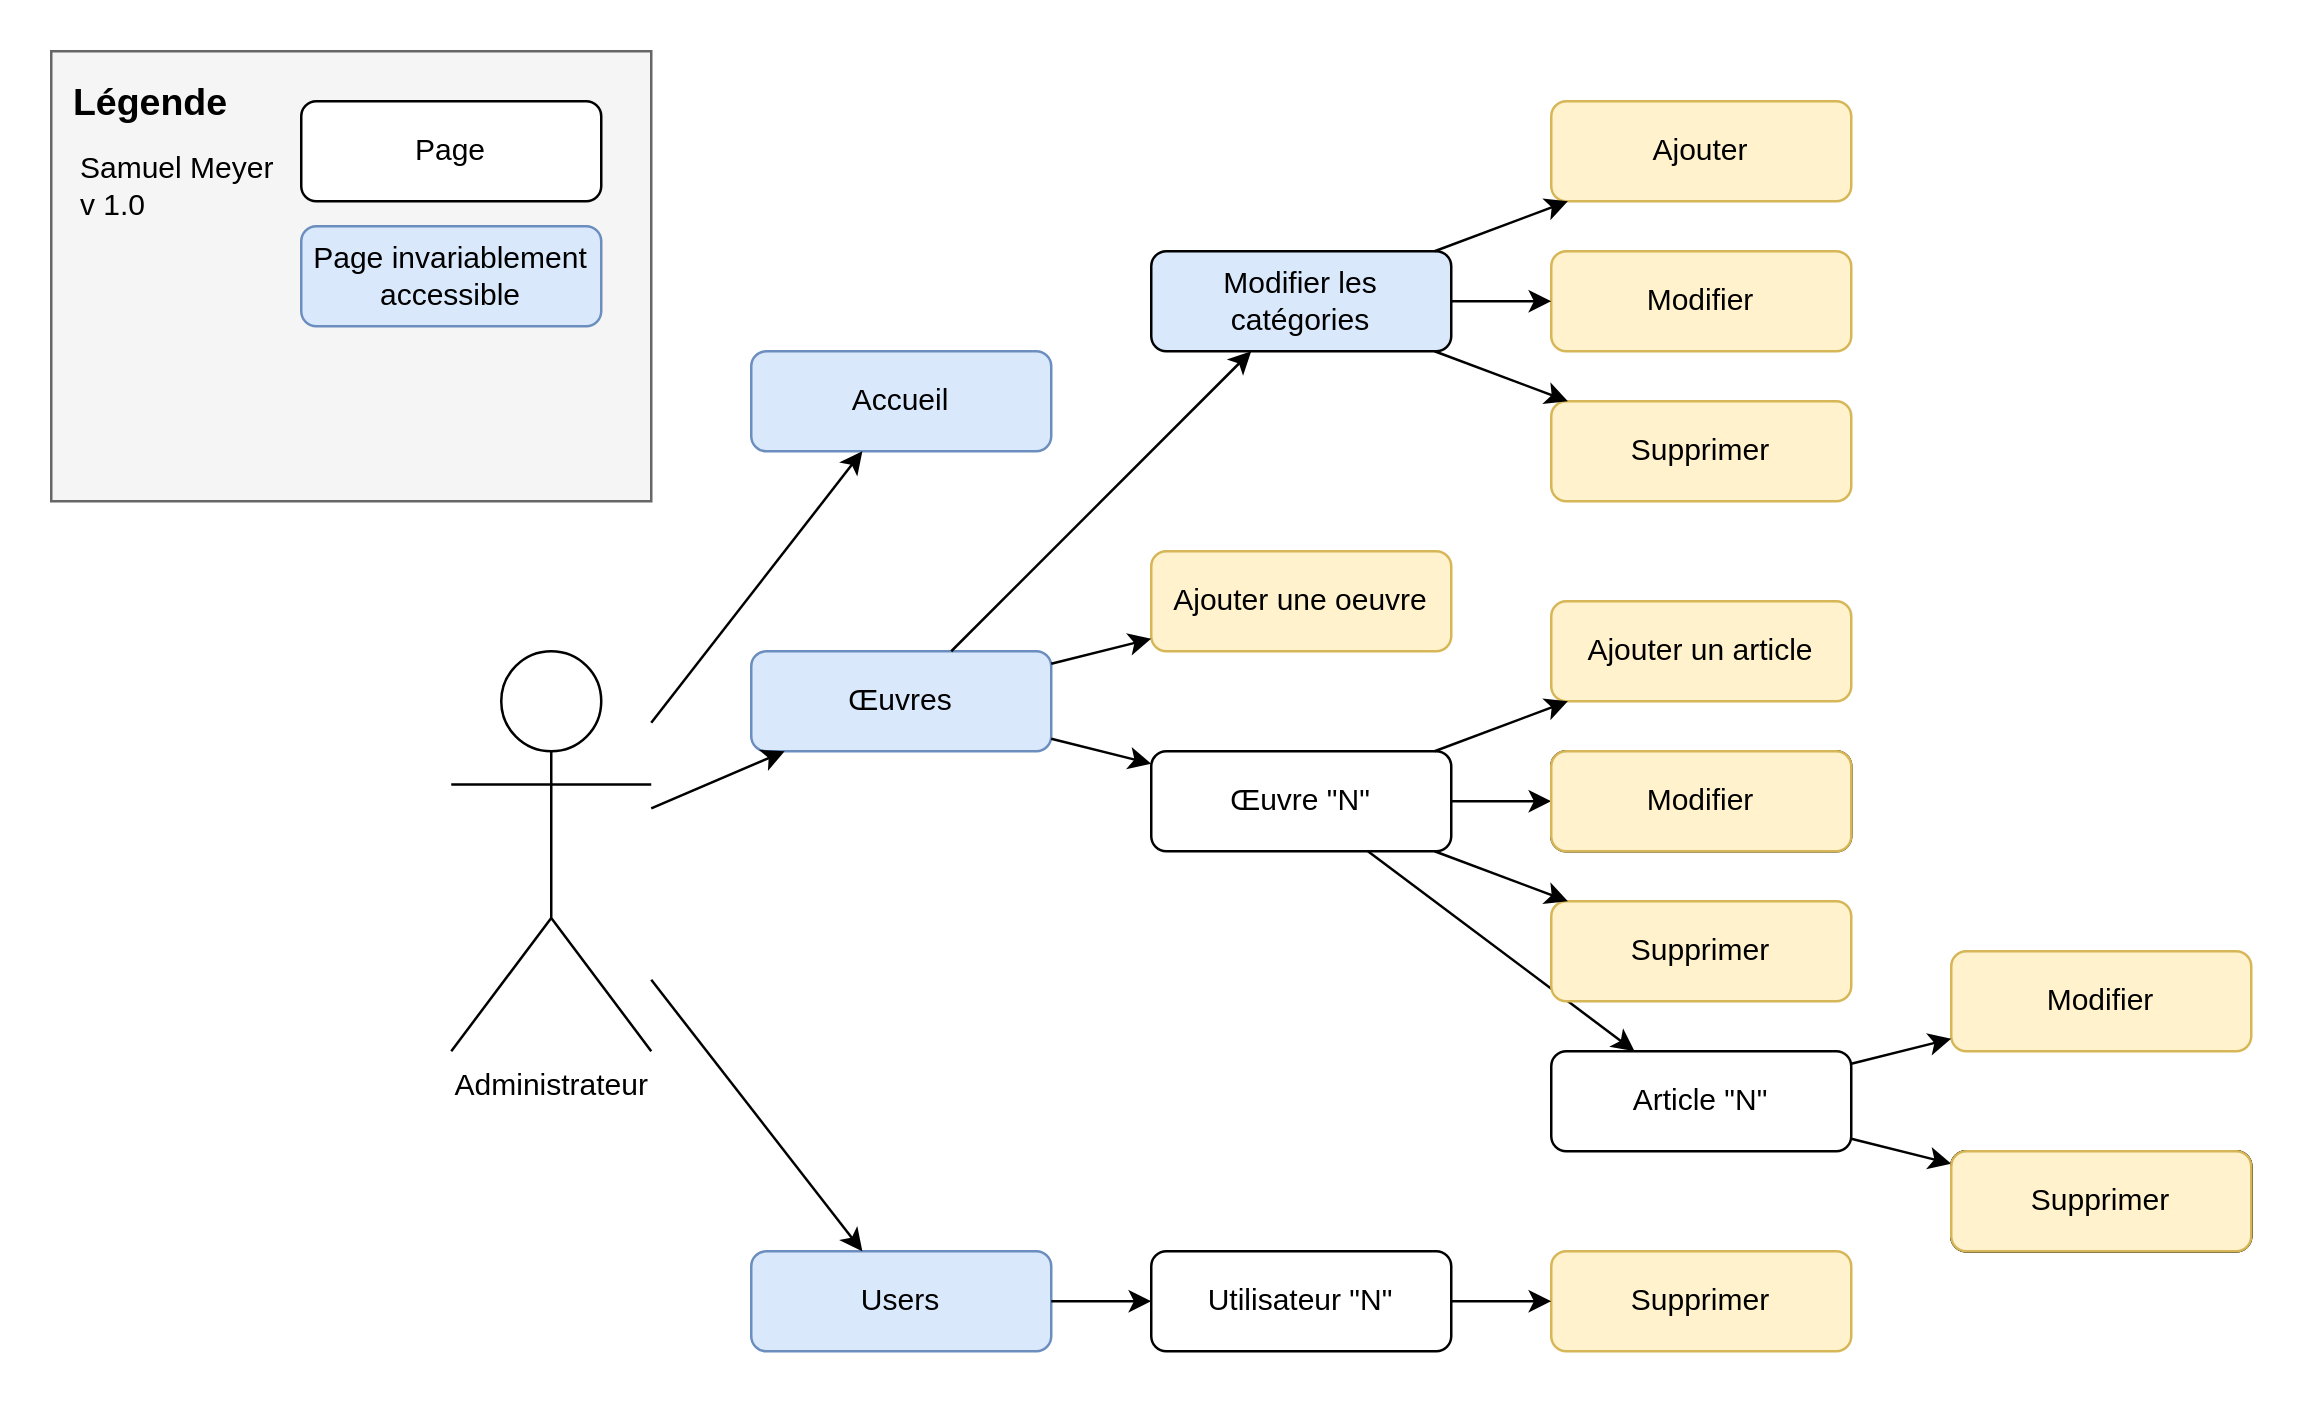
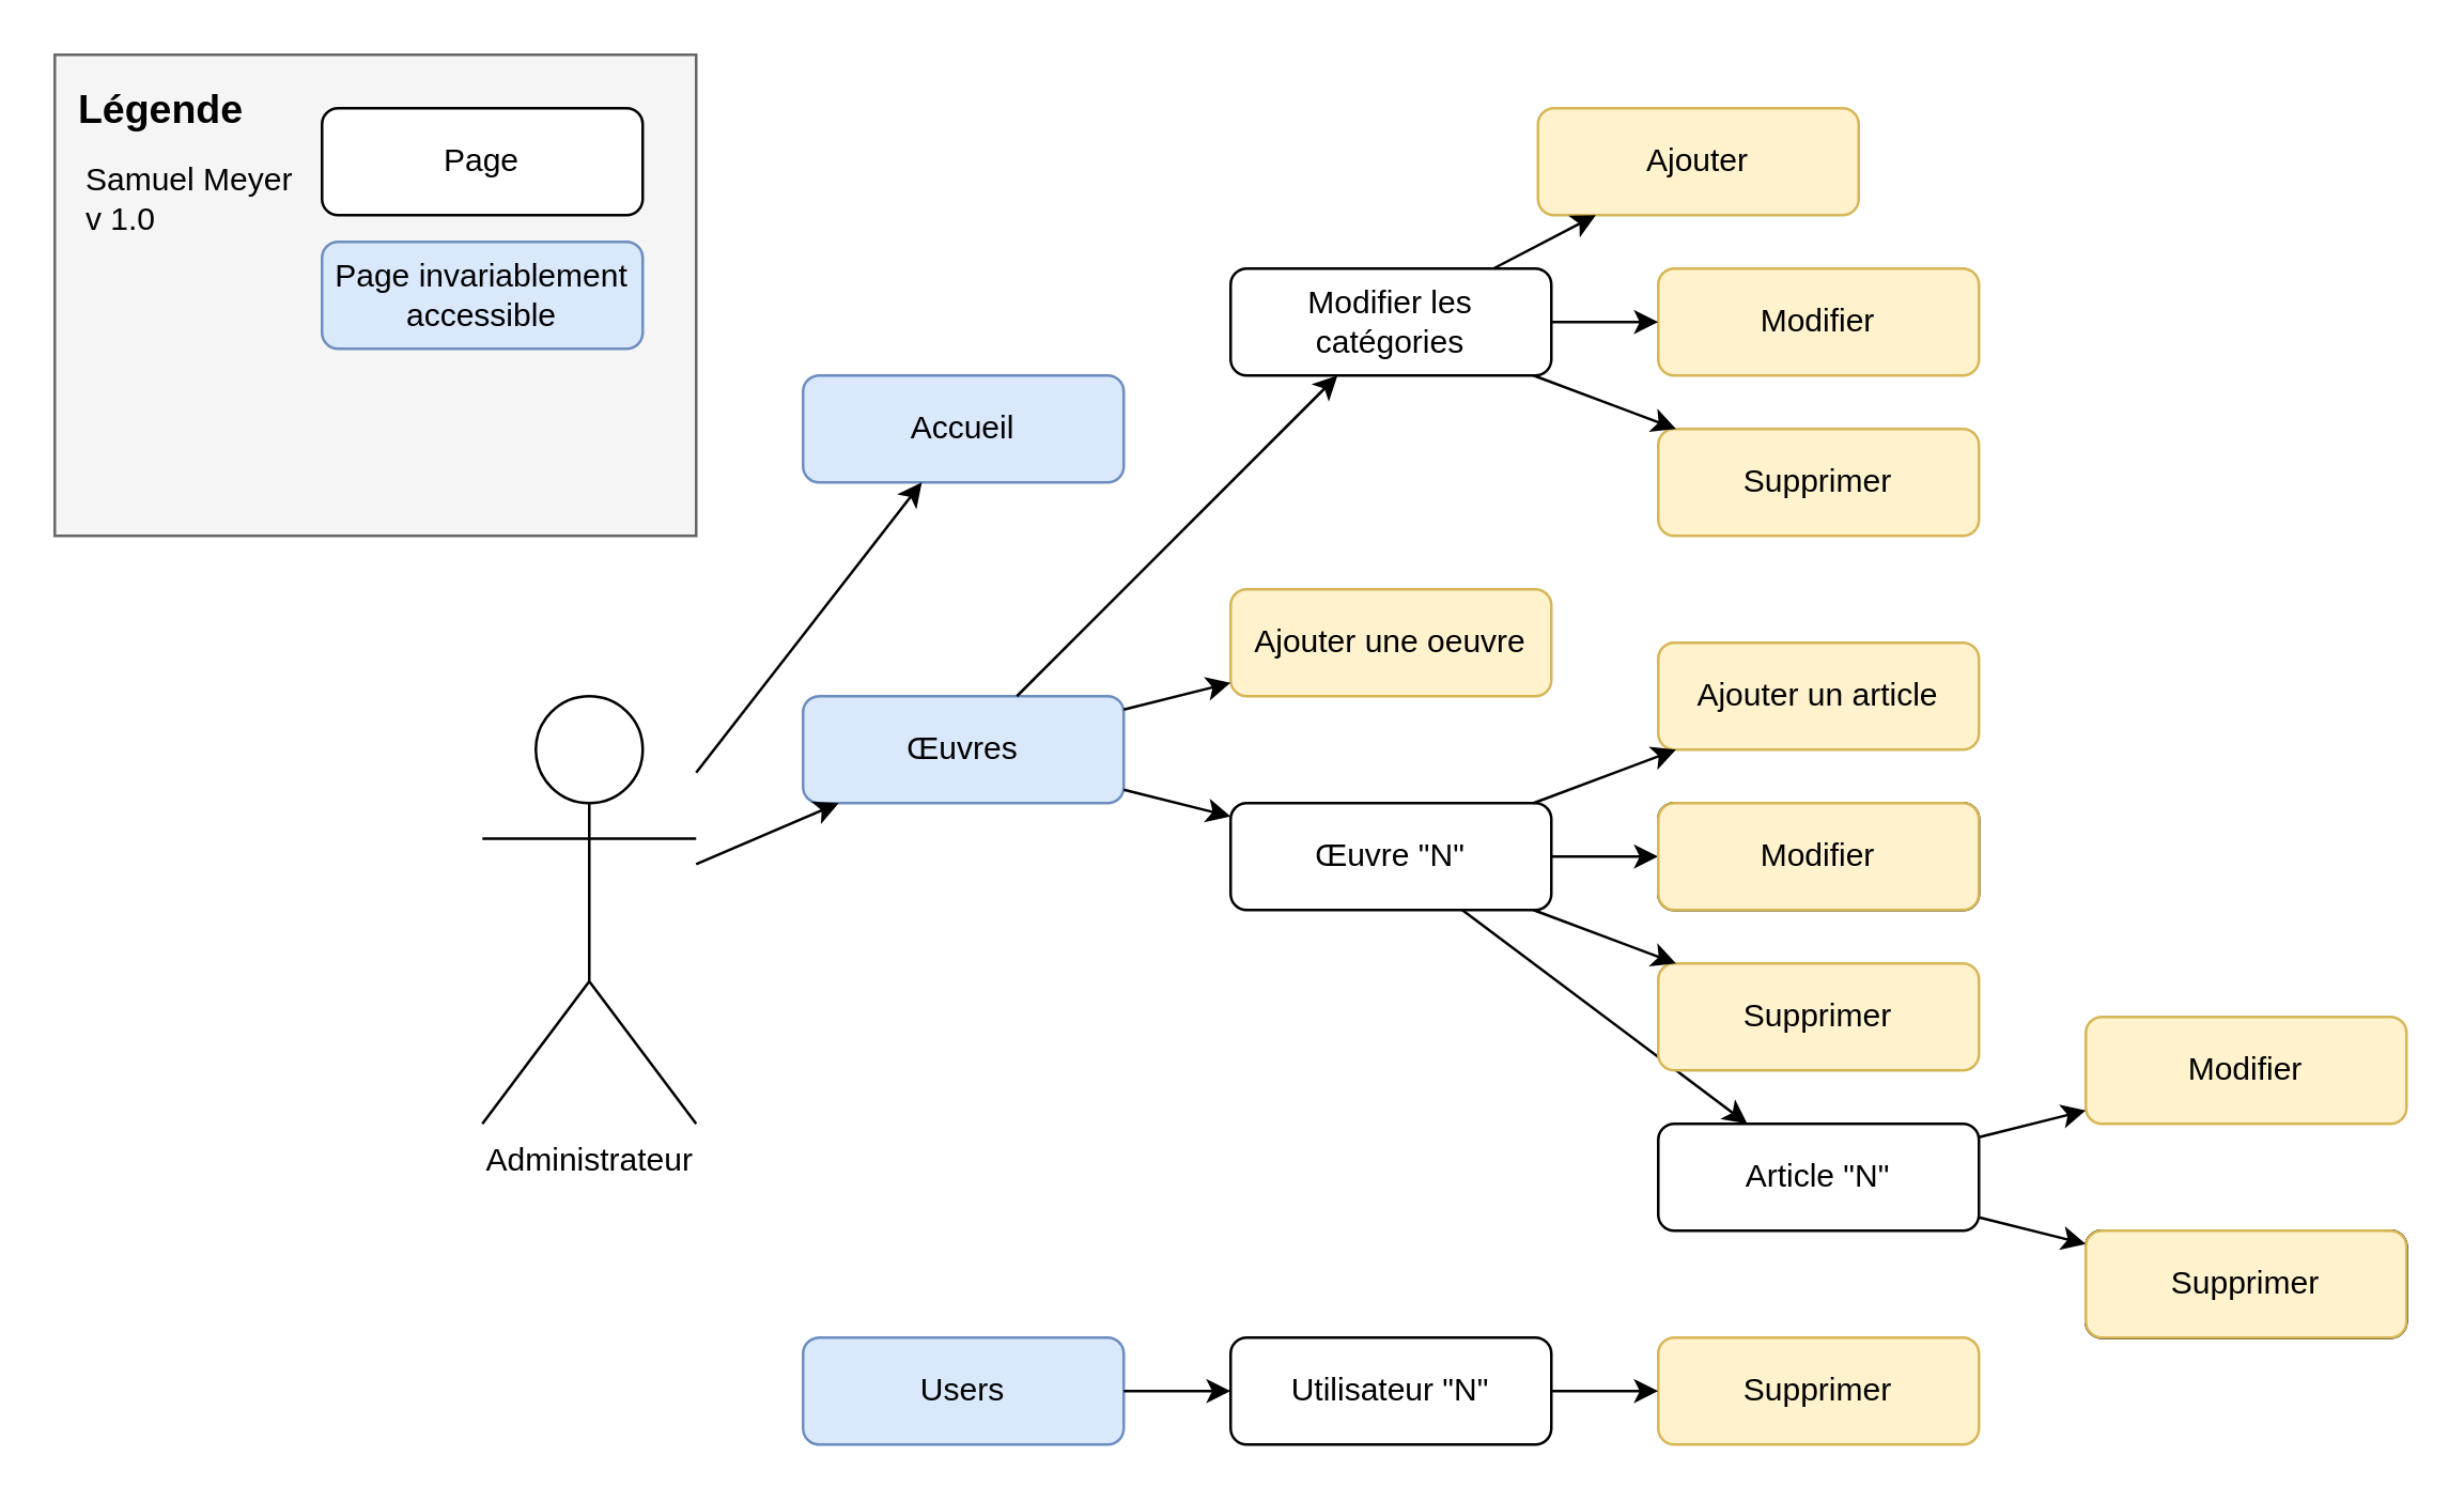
  <mxCell id="0" />
  <mxCell id="1" parent="0" />
  <mxCell id="2" value="Users" style="rounded=1;whiteSpace=wrap;html=1;fillColor=#dae8fc;strokeColor=#6c8ebf;" parent="1" vertex="1"><mxGeometry x="300" y="500" width="120" height="40" as="geometry" /></mxCell>
  <mxCell id="3" value="Utilisateur &quot;N&quot;" style="rounded=1;whiteSpace=wrap;html=1;" parent="1" vertex="1"><mxGeometry x="460" y="500" width="120" height="40" as="geometry" /></mxCell>
  <mxCell id="4" value="" style="endArrow=classic;html=1;" parent="1" source="2" target="3" edge="1"><mxGeometry width="50" height="50" relative="1" as="geometry"><mxPoint x="600" y="460" as="sourcePoint" /><mxPoint x="656" y="460" as="targetPoint" /></mxGeometry></mxCell>
  <mxCell id="5" value="Accueil" style="rounded=1;whiteSpace=wrap;html=1;fillColor=#dae8fc;strokeColor=#6c8ebf;" parent="1" vertex="1"><mxGeometry x="300" y="140" width="120" height="40" as="geometry" /></mxCell>
  <mxCell id="6" value="Œuvres" style="rounded=1;whiteSpace=wrap;html=1;fillColor=#dae8fc;strokeColor=#6c8ebf;" parent="1" vertex="1"><mxGeometry x="300" y="260" width="120" height="40" as="geometry" /></mxCell>
  <mxCell id="7" value="Article &quot;N&quot;" style="rounded=1;whiteSpace=wrap;html=1;" parent="1" vertex="1"><mxGeometry x="620" y="420" width="120" height="40" as="geometry" /></mxCell>
  <mxCell id="8" value="" style="endArrow=classic;html=1;" parent="1" source="16" target="7" edge="1"><mxGeometry width="50" height="50" relative="1" as="geometry"><mxPoint x="392" y="380" as="sourcePoint" /><mxPoint x="820" y="570" as="targetPoint" /></mxGeometry></mxCell>
  <mxCell id="9" value="" style="group;container=1;" parent="1" vertex="1" connectable="0"><mxGeometry x="40" y="20" width="220" height="400" as="geometry" /></mxCell>
  <mxCell id="10" value="" style="rounded=0;whiteSpace=wrap;html=1;fillColor=#f5f5f5;strokeColor=#666666;fontColor=#333333;" parent="9" vertex="1"><mxGeometry x="-20" width="240" height="180" as="geometry" /></mxCell>
  <mxCell id="11" value="Page invariablement accessible" style="rounded=1;whiteSpace=wrap;html=1;fillColor=#dae8fc;strokeColor=#6c8ebf;" parent="9" vertex="1"><mxGeometry x="80" y="70" width="120" height="40" as="geometry" /></mxCell>
  <mxCell id="12" value="Légende" style="text;html=1;strokeColor=none;fillColor=none;align=center;verticalAlign=middle;whiteSpace=wrap;rounded=0;fontStyle=1;fontSize=15;" parent="9" vertex="1"><mxGeometry x="-20" y="10" width="80" height="20" as="geometry" /></mxCell>
  <mxCell id="13" value="Page" style="rounded=1;whiteSpace=wrap;html=1;" parent="9" vertex="1"><mxGeometry x="80" y="20" width="120" height="40" as="geometry" /></mxCell>
  <mxCell id="14" value="Samuel Meyer&lt;br&gt;v 1.0" style="text;html=1;strokeColor=none;fillColor=none;align=left;verticalAlign=middle;whiteSpace=wrap;rounded=0;" parent="9" vertex="1"><mxGeometry x="-10" y="30" width="110" height="48" as="geometry" /></mxCell>
  <mxCell id="15" value="Administrateur" style="shape=umlActor;verticalLabelPosition=bottom;labelBackgroundColor=#ffffff;verticalAlign=top;html=1;outlineConnect=0;" parent="9" vertex="1"><mxGeometry x="140" y="240" width="80" height="160" as="geometry" /></mxCell>
  <mxCell id="16" value="&lt;span&gt;Œuvre &quot;N&quot;&lt;/span&gt;" style="rounded=1;whiteSpace=wrap;html=1;" parent="1" vertex="1"><mxGeometry x="460" y="300" width="120" height="40" as="geometry" /></mxCell>
  <mxCell id="17" value="" style="endArrow=classic;html=1;" parent="1" source="6" target="16" edge="1"><mxGeometry width="50" height="50" relative="1" as="geometry"><mxPoint x="410" y="410" as="sourcePoint" /><mxPoint x="490" y="450" as="targetPoint" /></mxGeometry></mxCell>
  <mxCell id="18" value="Modifier" style="rounded=1;whiteSpace=wrap;html=1;fillColor=#fff2cc;strokeColor=#d6b656;" parent="1" vertex="1"><mxGeometry x="780" y="380" width="120" height="40" as="geometry" /></mxCell>
  <mxCell id="19" value="" style="endArrow=classic;html=1;" parent="1" source="7" target="18" edge="1"><mxGeometry width="50" height="50" relative="1" as="geometry"><mxPoint x="670" y="450" as="sourcePoint" /><mxPoint x="700" y="370" as="targetPoint" /></mxGeometry></mxCell>
  <mxCell id="20" value="Modifier" style="rounded=1;whiteSpace=wrap;html=1;" parent="1" vertex="1"><mxGeometry x="620" y="300" width="120" height="40" as="geometry" /></mxCell>
  <mxCell id="21" value="" style="endArrow=classic;html=1;" parent="1" source="16" target="20" edge="1"><mxGeometry width="50" height="50" relative="1" as="geometry"><mxPoint x="600" y="535" as="sourcePoint" /><mxPoint x="658.261" y="549.565" as="targetPoint" /></mxGeometry></mxCell>
  <mxCell id="22" value="Ajouter un article" style="rounded=1;whiteSpace=wrap;html=1;fillColor=#fff2cc;strokeColor=#d6b656;" parent="1" vertex="1"><mxGeometry x="620" y="240" width="120" height="40" as="geometry" /></mxCell>
  <mxCell id="23" value="" style="endArrow=classic;html=1;" parent="1" source="16" target="22" edge="1"><mxGeometry width="50" height="50" relative="1" as="geometry"><mxPoint x="480" y="540" as="sourcePoint" /><mxPoint x="530" y="490" as="targetPoint" /></mxGeometry></mxCell>
- <mxCell id="24" value="&lt;span&gt;Modifier les catégories&lt;/span&gt;" style="rounded=1;whiteSpace=wrap;html=1;fillColor=#dae8fc;" parent="1" vertex="1"><mxGeometry x="460" y="100" width="120" height="40" as="geometry" /></mxCell>
+ <mxCell id="24" value="&lt;span&gt;Modifier les catégories&lt;/span&gt;" style="rounded=1;whiteSpace=wrap;html=1;" parent="1" vertex="1"><mxGeometry x="460" y="100" width="120" height="40" as="geometry" /></mxCell>
  <mxCell id="25" value="Modifier" style="rounded=1;whiteSpace=wrap;html=1;fillColor=#fff2cc;strokeColor=#d6b656;" parent="1" vertex="1"><mxGeometry x="620" y="100" width="120" height="40" as="geometry" /></mxCell>
- <mxCell id="26" value="Ajouter" style="rounded=1;whiteSpace=wrap;html=1;fillColor=#fff2cc;strokeColor=#d6b656;" parent="1" vertex="1"><mxGeometry x="620" y="40" width="120" height="40" as="geometry" /></mxCell>
+ <mxCell id="26" value="Ajouter" style="rounded=1;whiteSpace=wrap;html=1;fillColor=#fff2cc;strokeColor=#d6b656;" parent="1" vertex="1"><mxGeometry x="575" y="40" width="120" height="40" as="geometry" /></mxCell>
  <mxCell id="27" value="" style="endArrow=classic;html=1;" parent="1" source="24" target="26" edge="1"><mxGeometry width="50" height="50" relative="1" as="geometry"><mxPoint x="480" y="30" as="sourcePoint" /><mxPoint x="530" y="-20" as="targetPoint" /></mxGeometry></mxCell>
  <mxCell id="28" value="" style="endArrow=classic;html=1;" parent="1" source="24" target="25" edge="1"><mxGeometry width="50" height="50" relative="1" as="geometry"><mxPoint x="583.333" y="110" as="sourcePoint" /><mxPoint x="636.667" y="90" as="targetPoint" /></mxGeometry></mxCell>
  <mxCell id="29" value="" style="endArrow=classic;html=1;" parent="1" source="6" target="24" edge="1"><mxGeometry width="50" height="50" relative="1" as="geometry"><mxPoint x="402" y="270" as="sourcePoint" /><mxPoint x="498" y="210" as="targetPoint" /></mxGeometry></mxCell>
  <mxCell id="30" value="Ajouter une oeuvre" style="rounded=1;whiteSpace=wrap;html=1;fillColor=#fff2cc;strokeColor=#d6b656;" parent="1" vertex="1"><mxGeometry x="460" y="220" width="120" height="40" as="geometry" /></mxCell>
  <mxCell id="31" value="" style="endArrow=classic;html=1;" parent="1" source="6" target="30" edge="1"><mxGeometry width="50" height="50" relative="1" as="geometry"><mxPoint x="430" y="305" as="sourcePoint" /><mxPoint x="470" y="315" as="targetPoint" /></mxGeometry></mxCell>
  <mxCell id="32" value="Supprimer" style="rounded=1;whiteSpace=wrap;html=1;fillColor=#fff2cc;strokeColor=#d6b656;" parent="1" vertex="1"><mxGeometry x="620" y="360" width="120" height="40" as="geometry" /></mxCell>
  <mxCell id="33" value="" style="endArrow=classic;html=1;" parent="1" source="16" target="32" edge="1"><mxGeometry width="50" height="50" relative="1" as="geometry"><mxPoint x="583.333" y="310" as="sourcePoint" /><mxPoint x="636.667" y="290" as="targetPoint" /></mxGeometry></mxCell>
  <mxCell id="34" value="Supprimer" style="rounded=1;whiteSpace=wrap;html=1;fillColor=#fff2cc;strokeColor=#d6b656;" parent="1" vertex="1"><mxGeometry x="620" y="160" width="120" height="40" as="geometry" /></mxCell>
  <mxCell id="35" value="" style="endArrow=classic;html=1;" parent="1" source="24" target="34" edge="1"><mxGeometry width="50" height="50" relative="1" as="geometry"><mxPoint x="583.333" y="110" as="sourcePoint" /><mxPoint x="636.667" y="90" as="targetPoint" /></mxGeometry></mxCell>
  <mxCell id="36" value="Supprimer" style="rounded=1;whiteSpace=wrap;html=1;" parent="1" vertex="1"><mxGeometry x="780" y="460" width="120" height="40" as="geometry" /></mxCell>
  <mxCell id="37" value="" style="endArrow=classic;html=1;" parent="1" source="7" target="36" edge="1"><mxGeometry width="50" height="50" relative="1" as="geometry"><mxPoint x="760" y="435" as="sourcePoint" /><mxPoint x="800" y="425" as="targetPoint" /></mxGeometry></mxCell>
  <mxCell id="38" value="Supprimer" style="rounded=1;whiteSpace=wrap;html=1;" parent="1" vertex="1"><mxGeometry x="780" y="460" width="120" height="40" as="geometry" /></mxCell>
  <mxCell id="39" value="Supprimer" style="rounded=1;whiteSpace=wrap;html=1;fillColor=#fff2cc;strokeColor=#d6b656;" parent="1" vertex="1"><mxGeometry x="780" y="460" width="120" height="40" as="geometry" /></mxCell>
  <mxCell id="40" value="Modifier" style="rounded=1;whiteSpace=wrap;html=1;fillColor=#fff2cc;strokeColor=#d6b656;" parent="1" vertex="1"><mxGeometry x="620" y="300" width="120" height="40" as="geometry" /></mxCell>
  <mxCell id="41" value="Supprimer" style="rounded=1;whiteSpace=wrap;html=1;fillColor=#fff2cc;strokeColor=#d6b656;" parent="1" vertex="1"><mxGeometry x="620" y="500" width="120" height="40" as="geometry" /></mxCell>
  <mxCell id="42" value="" style="endArrow=classic;html=1;" parent="1" source="3" target="41" edge="1"><mxGeometry width="50" height="50" relative="1" as="geometry"><mxPoint x="590" y="425" as="sourcePoint" /><mxPoint x="630" y="435" as="targetPoint" /></mxGeometry></mxCell>
  <mxCell id="43" value="" style="endArrow=classic;html=1;" parent="1" source="15" target="5" edge="1"><mxGeometry width="50" height="50" relative="1" as="geometry"><mxPoint x="470" y="340" as="sourcePoint" /><mxPoint x="520" y="290" as="targetPoint" /></mxGeometry></mxCell>
  <mxCell id="44" value="" style="endArrow=classic;html=1;" parent="1" source="15" target="6" edge="1"><mxGeometry width="50" height="50" relative="1" as="geometry"><mxPoint x="150" y="303.846" as="sourcePoint" /><mxPoint x="352.667" y="70" as="targetPoint" /></mxGeometry></mxCell>
- <mxCell id="45" value="" style="endArrow=classic;html=1;" parent="1" source="15" target="2" edge="1"><mxGeometry width="50" height="50" relative="1" as="geometry"><mxPoint x="160" y="313.846" as="sourcePoint" /><mxPoint x="362.667" y="80" as="targetPoint" /></mxGeometry></mxCell>
